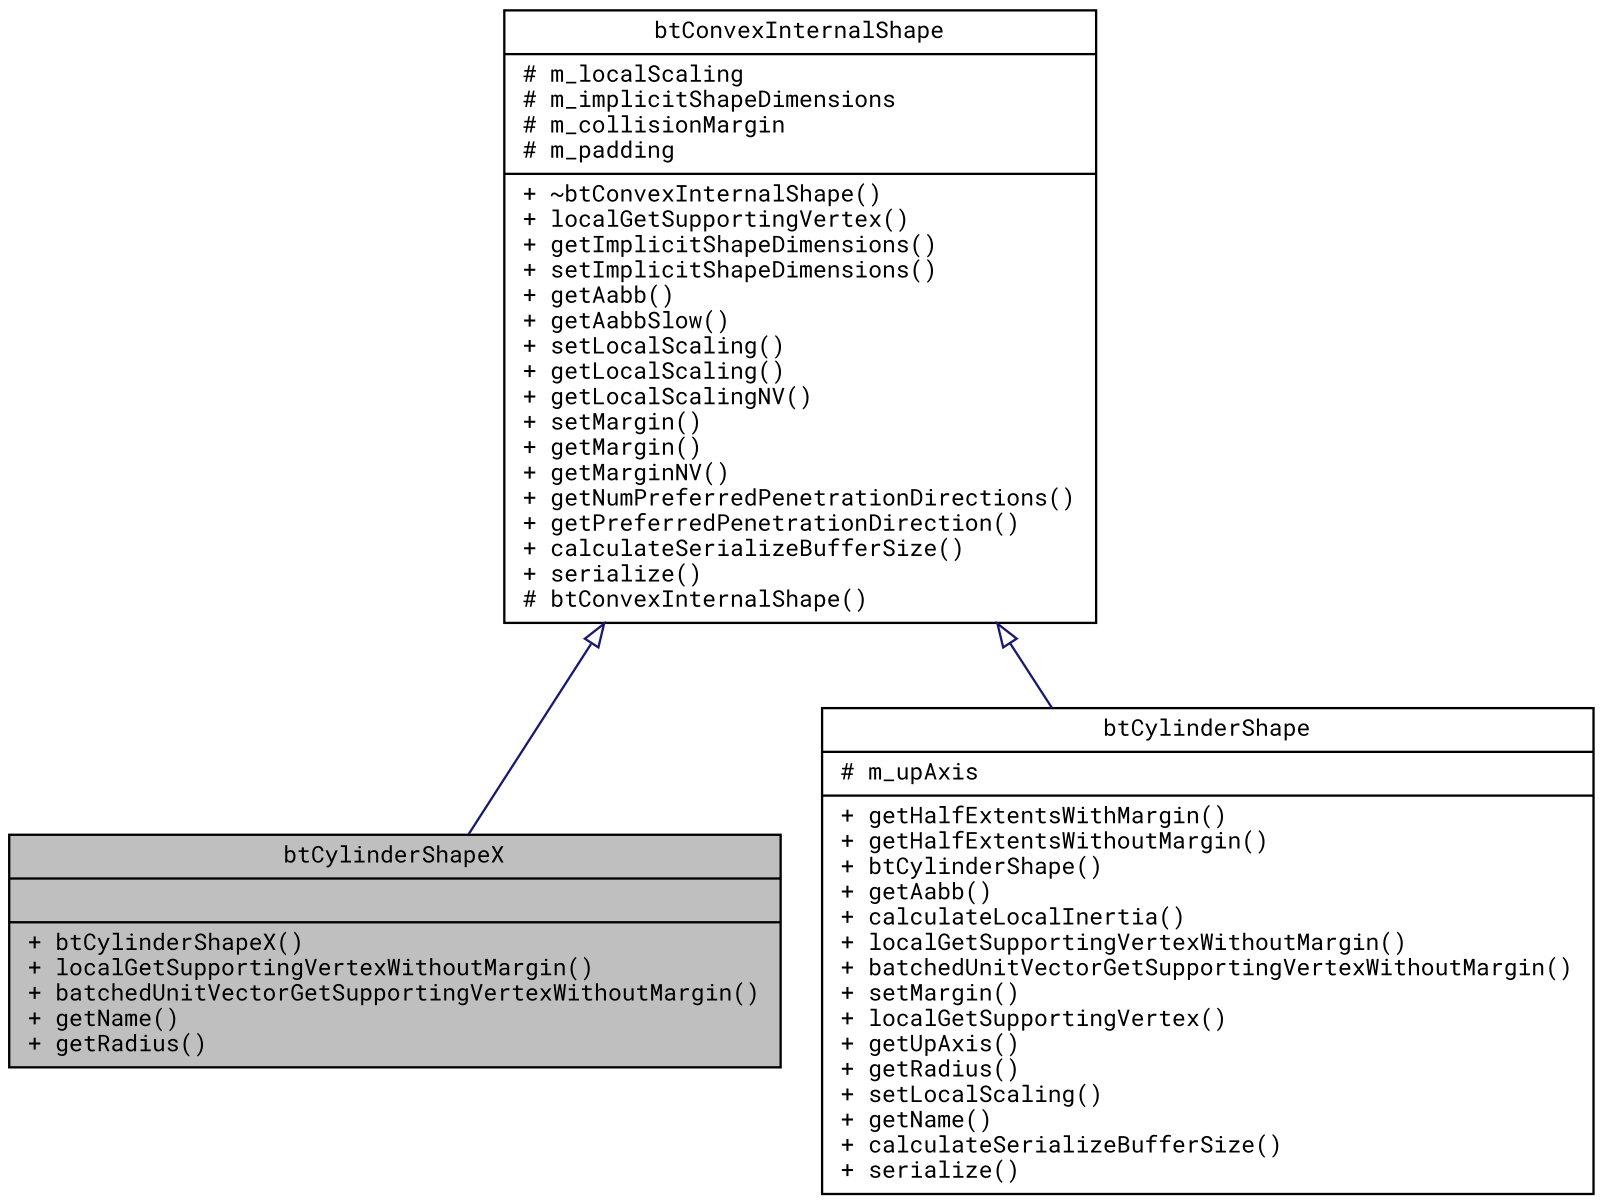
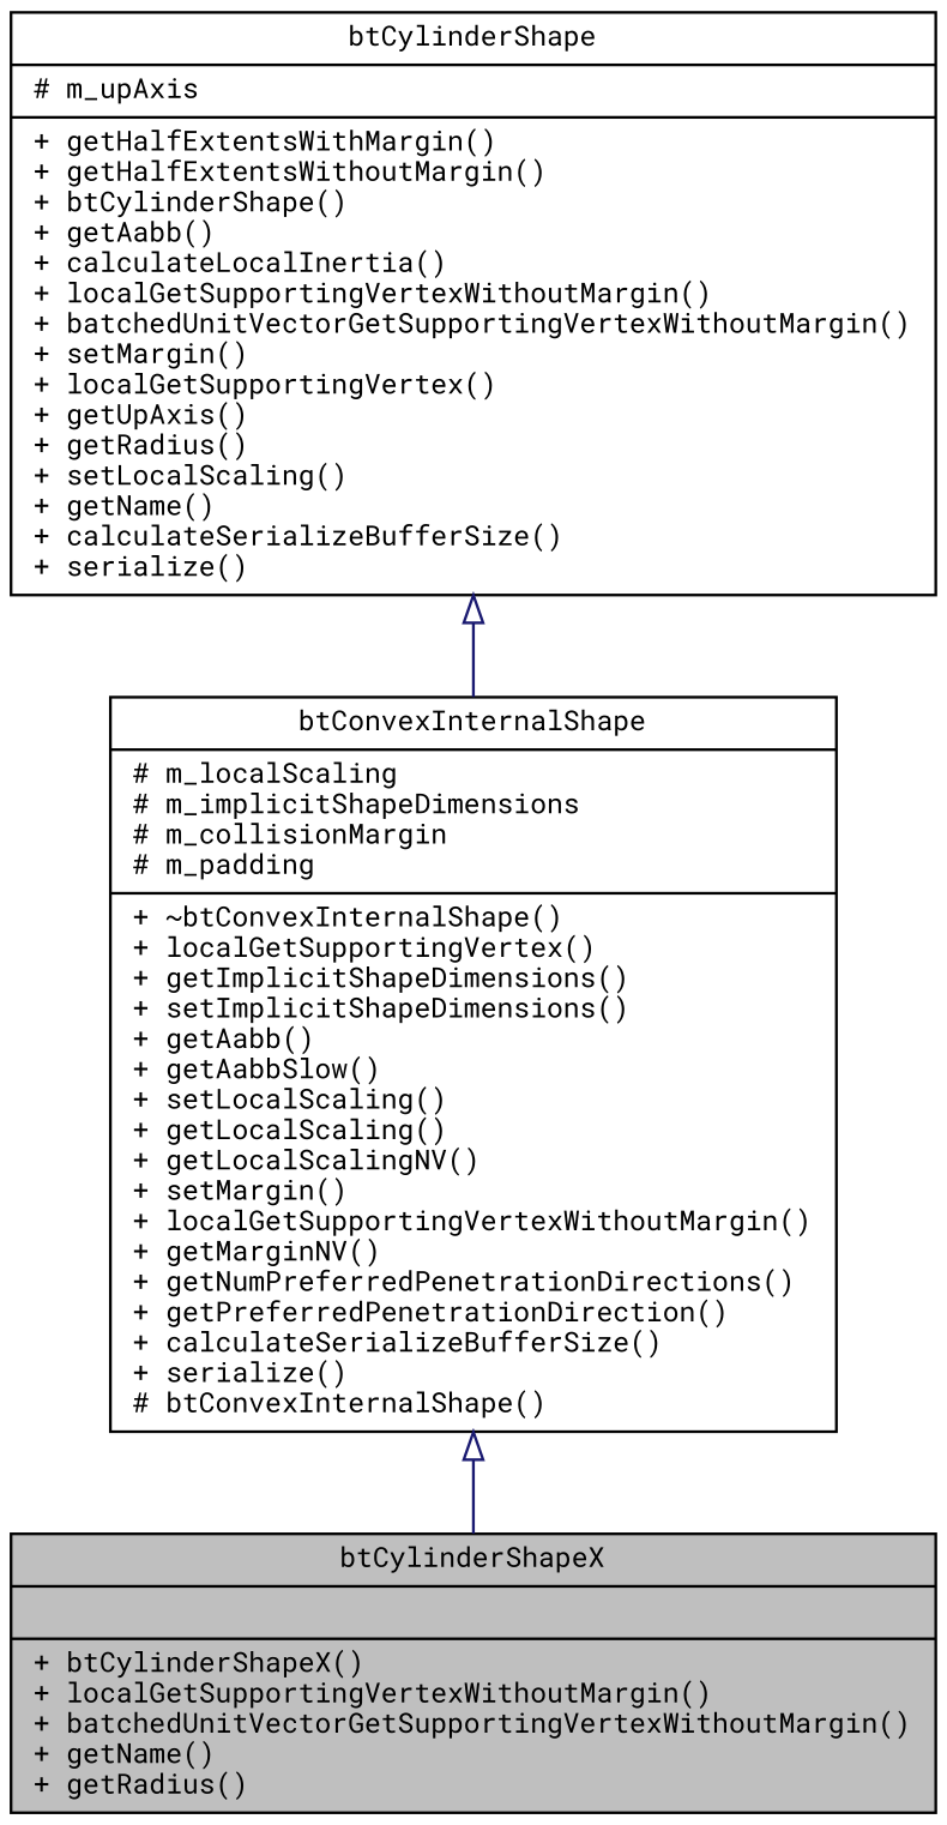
  digraph {
    fontname="Roboto Mono"
    node [color=black fillcolor=white fontname="Roboto Mono" fontsize=10 shape=record style=filled]
    edge [arrowtail=empty color=midnightblue dir=back fontname="Roboto Mono" fontsize=10 labelfontname=Helvetica labelfontsize=10 style=solid]
    n1 [fillcolor=grey75 fontcolor=black height=0.2 label="{btCylinderShapeX\n||+ btCylinderShapeX()\l+ localGetSupportingVertexWithoutMargin()\l+ batchedUnitVectorGetSupportingVertexWithoutMargin()\l+ getName()\l+ getRadius()\l}" width=0.4]
    n2 [height=0.2 label="{btCylinderShape\n|# m_upAxis\l|+ getHalfExtentsWithMargin()\l+ getHalfExtentsWithoutMargin()\l+ btCylinderShape()\l+ getAabb()\l+ calculateLocalInertia()\l+ localGetSupportingVertexWithoutMargin()\l+ batchedUnitVectorGetSupportingVertexWithoutMargin()\l+ setMargin()\l+ localGetSupportingVertex()\l+ getUpAxis()\l+ getRadius()\l+ setLocalScaling()\l+ getName()\l+ calculateSerializeBufferSize()\l+ serialize()\l}" width=0.4]
-   n3 [height=0.2 label="{btConvexInternalShape\n|# m_localScaling\l# m_implicitShapeDimensions\l# m_collisionMargin\l# m_padding\l|+ ~btConvexInternalShape()\l+ localGetSupportingVertex()\l+ getImplicitShapeDimensions()\l+ setImplicitShapeDimensions()\l+ getAabb()\l+ getAabbSlow()\l+ setLocalScaling()\l+ getLocalScaling()\l+ getLocalScalingNV()\l+ setMargin()\l+ getMargin()\l+ getMarginNV()\l+ getNumPreferredPenetrationDirections()\l+ getPreferredPenetrationDirection()\l+ calculateSerializeBufferSize()\l+ serialize()\l# btConvexInternalShape()\l}" width=0.4]
+   n3 [height=0.2 label="{btConvexInternalShape\n|# m_localScaling\l# m_implicitShapeDimensions\l# m_collisionMargin\l# m_padding\l|+ ~btConvexInternalShape()\l+ localGetSupportingVertex()\l+ getImplicitShapeDimensions()\l+ setImplicitShapeDimensions()\l+ getAabb()\l+ getAabbSlow()\l+ setLocalScaling()\l+ getLocalScaling()\l+ getLocalScalingNV()\l+ setMargin()\l+ localGetSupportingVertexWithoutMargin()\l+ getMarginNV()\l+ getNumPreferredPenetrationDirections()\l+ getPreferredPenetrationDirection()\l+ calculateSerializeBufferSize()\l+ serialize()\l# btConvexInternalShape()\l}" width=0.4]
    n3 -> n1
-   n3 -> n2
+   n2 -> n3
  }
